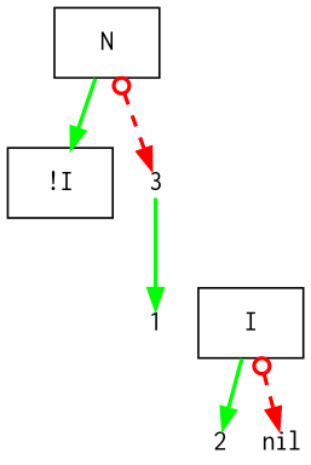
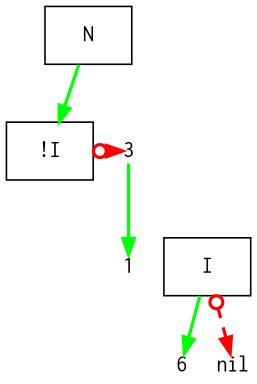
  digraph {
    node [fontname=Courier fontsize=14 shape=plain]
    edge [color=green penwidth=2 style=solid]
    n1 [label="!I" shape=box]
    n2 [label=3]
    n3 [label=1]
    n4 [label=I shape=box]
-   n5 [label=2]
+   n5 [label=6]
    n6 [label=nil]
    n7 [label=N shape=box]
    subgraph sub_1 {
      rank=same
      n1
      n2
    }
    subgraph sub_2 {
      rank=same
      n3
      n4
    }
    subgraph sub_3 {
      rank=same
      n5
      n6
    }
    n2 -> n3
    n4 -> n5
    n4 -> n6 [arrowhead=normal arrowtail=odot color=red dir=both style=dashed]
    n7 -> n1
-   n7 -> n2 [arrowhead=normal arrowtail=odot color=red dir=both style=dashed]
+   n1 -> n2 [arrowhead=normal arrowtail=odot color=red dir=both style=dashed]
  }
